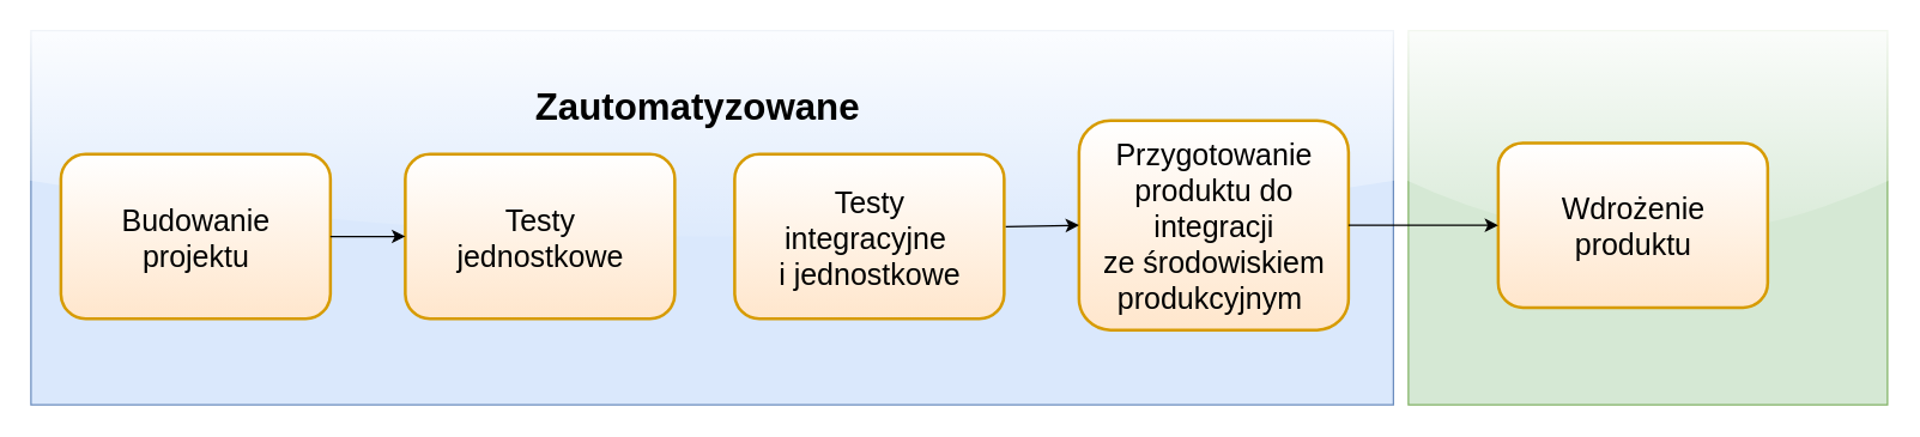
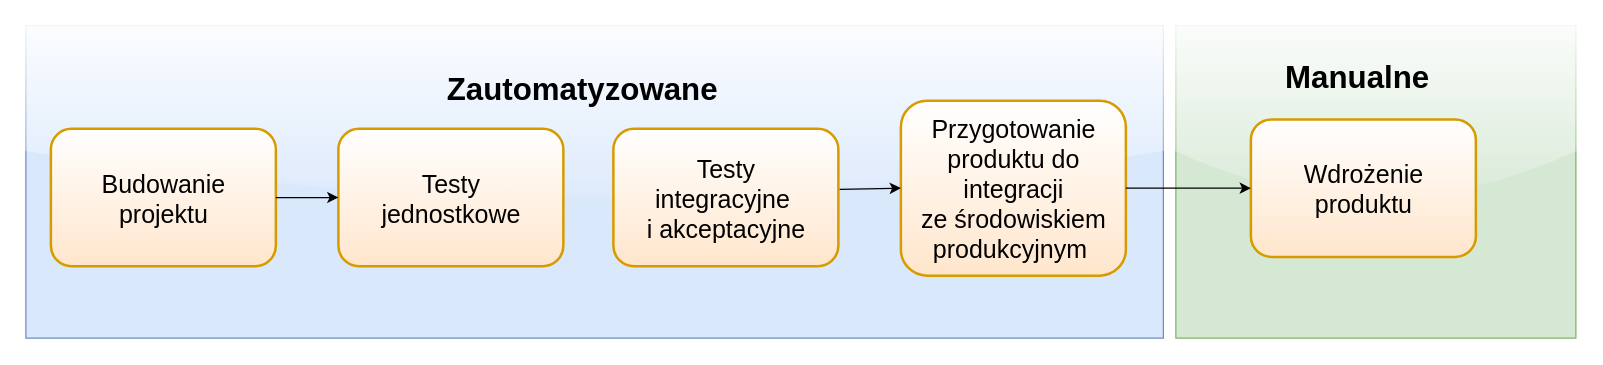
  <mxCell id="0" />
  <mxCell id="1" parent="0" />
  <mxCell id="2" value="" style="rounded=0;whiteSpace=wrap;html=1;glass=1;fillColor=#d5e8d4;strokeColor=#82b366;" parent="1" vertex="1"><mxGeometry x="940" y="20" width="320" height="250" as="geometry" /></mxCell>
  <mxCell id="3" value="" style="rounded=0;whiteSpace=wrap;html=1;fillColor=#dae8fc;strokeColor=#6c8ebf;glass=1;" parent="1" vertex="1"><mxGeometry x="20" y="20" width="910" height="250" as="geometry" /></mxCell>
  <mxCell id="4" value="&lt;font style=&quot;font-size: 20px&quot;&gt;Budowanie&lt;br&gt;projektu&lt;/font&gt;" style="rounded=1;fillColor=#ffe6cc;strokeColor=#d79b00;strokeWidth=2;fontFamily=Helvetica;html=1;gradientDirection=north;gradientColor=#ffffff;" parent="1" vertex="1"><mxGeometry x="40" y="102.5" width="180" height="110" as="geometry" /></mxCell>
  <mxCell id="5" value="&lt;font&gt;&lt;span style=&quot;font-size: 20px&quot;&gt;Testy &lt;br&gt;jednostkowe&lt;/span&gt;&lt;/font&gt;" style="rounded=1;fillColor=#ffe6cc;strokeColor=#d79b00;strokeWidth=2;fontFamily=Helvetica;html=1;gradientDirection=north;gradientColor=#ffffff;" parent="1" vertex="1"><mxGeometry x="270" y="102.5" width="180" height="110" as="geometry" /></mxCell>
- <mxCell id="6" value="&lt;font&gt;&lt;span style=&quot;font-size: 20px&quot;&gt;Testy &lt;br&gt;integracyjne&amp;nbsp;&lt;br&gt;i jednostkowe&lt;br&gt;&lt;/span&gt;&lt;/font&gt;" style="rounded=1;fillColor=#ffe6cc;strokeColor=#d79b00;strokeWidth=2;fontFamily=Helvetica;html=1;gradientDirection=north;gradientColor=#ffffff;" parent="1" vertex="1"><mxGeometry x="490" y="102.5" width="180" height="110" as="geometry" /></mxCell>
+ <mxCell id="6" value="&lt;font&gt;&lt;span style=&quot;font-size: 20px&quot;&gt;Testy &lt;br&gt;integracyjne&amp;nbsp;&lt;br&gt;i akceptacyjne&lt;br&gt;&lt;/span&gt;&lt;/font&gt;" style="rounded=1;fillColor=#ffe6cc;strokeColor=#d79b00;strokeWidth=2;fontFamily=Helvetica;html=1;gradientDirection=north;gradientColor=#ffffff;" parent="1" vertex="1"><mxGeometry x="490" y="102.5" width="180" height="110" as="geometry" /></mxCell>
  <mxCell id="7" value="&lt;font&gt;&lt;span style=&quot;font-size: 20px&quot;&gt;Przygotowanie&lt;br&gt;produktu do &lt;br&gt;integracji &lt;br&gt;ze środowiskiem&lt;br&gt;produkcyjnym&amp;nbsp;&lt;br&gt;&lt;/span&gt;&lt;/font&gt;" style="rounded=1;fillColor=#ffe6cc;strokeColor=#d79b00;strokeWidth=2;fontFamily=Helvetica;html=1;gradientDirection=north;gradientColor=#ffffff;" parent="1" vertex="1"><mxGeometry x="720" y="80" width="180" height="140" as="geometry" /></mxCell>
  <mxCell id="8" value="" style="endArrow=classic;html=1;entryX=0;entryY=0.5;entryDx=0;entryDy=0;exitX=1;exitY=0.5;exitDx=0;exitDy=0;" parent="1" source="4" target="5" edge="1"><mxGeometry width="50" height="50" relative="1" as="geometry"><mxPoint x="210" y="270" as="sourcePoint" /><mxPoint x="270" y="270" as="targetPoint" /></mxGeometry></mxCell>
  <mxCell id="9" value="" style="endArrow=classic;html=1;entryX=0;entryY=0.5;entryDx=0;entryDy=0;exitX=1.006;exitY=0.441;exitDx=0;exitDy=0;exitPerimeter=0;" parent="1" source="6" target="7" edge="1"><mxGeometry width="50" height="50" relative="1" as="geometry"><mxPoint x="130" y="470" as="sourcePoint" /><mxPoint x="190" y="470" as="targetPoint" /></mxGeometry></mxCell>
  <mxCell id="10" value="&lt;font&gt;&lt;span style=&quot;font-size: 20px&quot;&gt;Wdrożenie &lt;br&gt;produktu&lt;/span&gt;&lt;/font&gt;" style="rounded=1;fillColor=#ffe6cc;strokeColor=#d79b00;strokeWidth=2;fontFamily=Helvetica;html=1;gradientDirection=north;gradientColor=#ffffff;" parent="1" vertex="1"><mxGeometry x="1000" y="95" width="180" height="110" as="geometry" /></mxCell>
  <mxCell id="11" value="" style="endArrow=classic;html=1;entryX=0;entryY=0.5;entryDx=0;entryDy=0;exitX=1;exitY=0.5;exitDx=0;exitDy=0;" parent="1" source="7" target="10" edge="1"><mxGeometry width="50" height="50" relative="1" as="geometry"><mxPoint x="-180" y="290" as="sourcePoint" /><mxPoint x="-130" y="240" as="targetPoint" /><Array as="points" /></mxGeometry></mxCell>
  <mxCell id="12" value="&lt;b&gt;&lt;font style=&quot;font-size: 25px&quot;&gt;Zautomatyzowane&lt;/font&gt;&lt;/b&gt;" style="text;html=1;align=center;verticalAlign=middle;resizable=0;points=[];;autosize=1;" parent="1" vertex="1"><mxGeometry x="350" y="60" width="230" height="20" as="geometry" /></mxCell>
+ <mxCell id="13" value="&lt;b&gt;&lt;font style=&quot;font-size: 25px&quot;&gt;Manualne&lt;/font&gt;&lt;/b&gt;" style="text;html=1;align=center;verticalAlign=middle;resizable=0;points=[];;autosize=1;" parent="1" vertex="1"><mxGeometry x="1020" y="50" width="130" height="20" as="geometry" /></mxCell>
